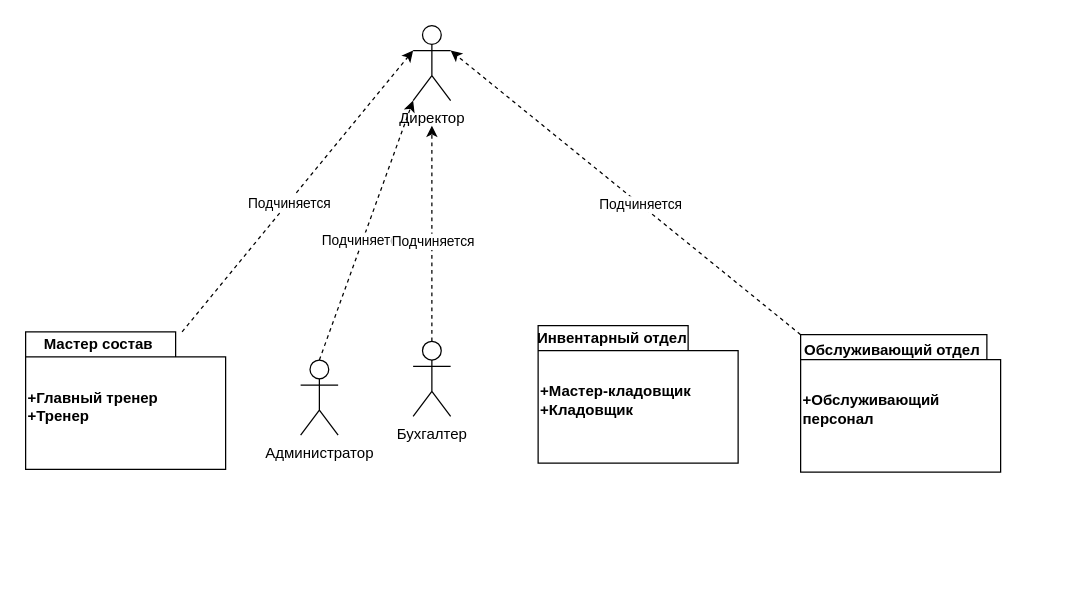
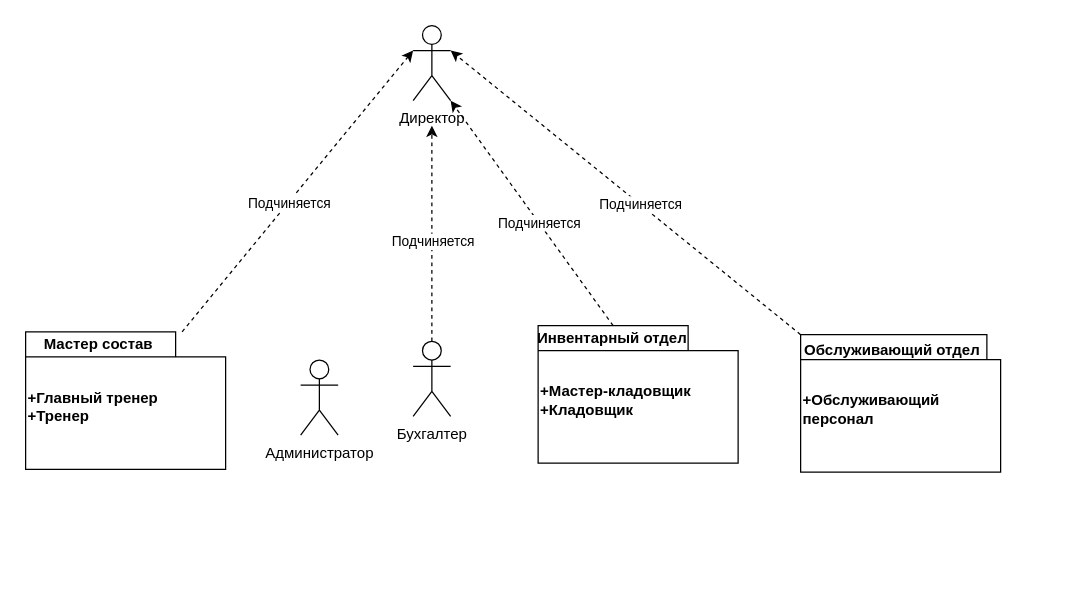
  <mxCell id="0" />
  <mxCell id="1" parent="0" />
  <mxCell id="2" value="Директор" style="shape=umlActor;verticalLabelPosition=bottom;verticalAlign=top;html=1;outlineConnect=0;" parent="1" vertex="1"><mxGeometry x="330" y="20" width="30" height="60" as="geometry" /></mxCell>
  <mxCell id="3" value="" style="group;align=left;" parent="1" vertex="1" connectable="0"><mxGeometry x="20" y="260" width="160" height="115" as="geometry" /></mxCell>
  <mxCell id="4" value="+Главный тренер&lt;br&gt;+Тренер" style="shape=folder;fontStyle=1;spacingTop=10;tabWidth=120;tabHeight=20;tabPosition=left;html=1;whiteSpace=wrap;align=left;" parent="3" vertex="1"><mxGeometry y="5" width="160" height="110" as="geometry" /></mxCell>
  <mxCell id="5" value="Мастер состав" style="text;strokeColor=none;fillColor=none;html=1;fontSize=12;fontStyle=1;verticalAlign=middle;align=center;" parent="3" vertex="1"><mxGeometry x="43" width="30" height="30" as="geometry" /></mxCell>
  <mxCell id="6" value="" style="group" parent="1" vertex="1" connectable="0"><mxGeometry x="430" y="260" width="160" height="110" as="geometry" /></mxCell>
  <mxCell id="7" value="+Мастер-кладовщик&lt;br&gt;+Кладовщик" style="shape=folder;fontStyle=1;spacingTop=10;tabWidth=120;tabHeight=20;tabPosition=left;html=1;whiteSpace=wrap;align=left;" parent="6" vertex="1"><mxGeometry width="160" height="110" as="geometry" /></mxCell>
  <mxCell id="8" value="" style="group" parent="6" vertex="1" connectable="0"><mxGeometry x="53" y="8.002" width="16" height="20" as="geometry" /></mxCell>
  <mxCell id="9" value="" style="group" parent="8" vertex="1" connectable="0"><mxGeometry width="16" height="20" as="geometry" /></mxCell>
  <mxCell id="10" value="Инвентарный отдел" style="text;strokeColor=none;fillColor=none;html=1;fontSize=12;fontStyle=1;verticalAlign=middle;align=center;" parent="9" vertex="1"><mxGeometry x="4.3" y="-0.435" width="3" height="5.217" as="geometry" /></mxCell>
  <mxCell id="11" value="Администратор" style="shape=umlActor;verticalLabelPosition=bottom;verticalAlign=top;html=1;outlineConnect=0;" parent="1" vertex="1"><mxGeometry x="240" y="287.5" width="30" height="60" as="geometry" /></mxCell>
  <mxCell id="12" value="" style="group" parent="1" vertex="1" connectable="0"><mxGeometry x="620" y="240" width="210" height="185.22" as="geometry" /></mxCell>
  <mxCell id="13" value="" style="group" parent="12" vertex="1" connectable="0"><mxGeometry y="24.61" width="210" height="185.22" as="geometry" /></mxCell>
  <mxCell id="14" value="+Обслуживающий персонал" style="shape=folder;fontStyle=1;spacingTop=10;tabWidth=150;tabHeight=20;tabPosition=left;html=1;whiteSpace=wrap;align=left;" parent="13" vertex="1"><mxGeometry x="20" y="2.61" width="160" height="110" as="geometry" /></mxCell>
  <mxCell id="15" value="Обслуживающий отдел" style="text;strokeColor=none;fillColor=none;html=1;fontSize=12;fontStyle=1;verticalAlign=middle;align=center;" parent="13" vertex="1"><mxGeometry x="90.562" y="11.694" width="3.938" height="8.063" as="geometry" /></mxCell>
  <mxCell id="16" style="rounded=0;orthogonalLoop=1;jettySize=auto;html=1;entryX=0;entryY=0.333;entryDx=0;entryDy=0;entryPerimeter=0;dashed=1;" parent="1" source="4" target="2" edge="1"><mxGeometry relative="1" as="geometry" /></mxCell>
  <mxCell id="17" value="Подчиняется&lt;br&gt;" style="edgeLabel;html=1;align=center;verticalAlign=middle;resizable=0;points=[];" parent="16" vertex="1" connectable="0"><mxGeometry x="-0.078" relative="1" as="geometry"><mxPoint as="offset" /></mxGeometry></mxCell>
- <mxCell id="20" style="rounded=0;orthogonalLoop=1;jettySize=auto;html=1;entryX=0;entryY=1;entryDx=0;entryDy=0;entryPerimeter=0;dashed=1;exitX=0.5;exitY=0;exitDx=0;exitDy=0;exitPerimeter=0;" parent="1" source="11" target="2" edge="1"><mxGeometry relative="1" as="geometry"><mxPoint x="165" y="285" as="sourcePoint" /><mxPoint x="350" y="60" as="targetPoint" /></mxGeometry></mxCell>
- <mxCell id="21" value="Подчиняется&lt;br&gt;" style="edgeLabel;html=1;align=center;verticalAlign=middle;resizable=0;points=[];" parent="20" vertex="1" connectable="0"><mxGeometry x="-0.078" relative="1" as="geometry"><mxPoint as="offset" /></mxGeometry></mxCell>
+ <mxCell id="18" style="rounded=0;orthogonalLoop=1;jettySize=auto;html=1;entryX=1;entryY=1;entryDx=0;entryDy=0;entryPerimeter=0;dashed=1;exitX=0;exitY=0;exitDx=60;exitDy=0;exitPerimeter=0;" parent="1" source="7" target="2" edge="1"><mxGeometry relative="1" as="geometry"><mxPoint x="155" y="275" as="sourcePoint" /><mxPoint x="340" y="50" as="targetPoint" /></mxGeometry></mxCell>
+ <mxCell id="19" value="Подчиняется&lt;br&gt;" style="edgeLabel;html=1;align=center;verticalAlign=middle;resizable=0;points=[];" parent="18" vertex="1" connectable="0"><mxGeometry x="-0.078" relative="1" as="geometry"><mxPoint as="offset" /></mxGeometry></mxCell>
  <mxCell id="22" style="rounded=0;orthogonalLoop=1;jettySize=auto;html=1;entryX=1;entryY=0.333;entryDx=0;entryDy=0;entryPerimeter=0;dashed=1;exitX=0;exitY=0;exitDx=0;exitDy=0;exitPerimeter=0;" parent="1" source="14" target="2" edge="1"><mxGeometry relative="1" as="geometry"><mxPoint x="175" y="295" as="sourcePoint" /><mxPoint x="360" y="70" as="targetPoint" /></mxGeometry></mxCell>
  <mxCell id="23" value="Подчиняется&lt;br&gt;" style="edgeLabel;html=1;align=center;verticalAlign=middle;resizable=0;points=[];" parent="22" vertex="1" connectable="0"><mxGeometry x="-0.078" relative="1" as="geometry"><mxPoint as="offset" /></mxGeometry></mxCell>
  <mxCell id="24" value="Бухгалтер" style="shape=umlActor;verticalLabelPosition=bottom;verticalAlign=top;html=1;outlineConnect=0;" parent="1" vertex="1"><mxGeometry x="330" y="272.5" width="30" height="60" as="geometry" /></mxCell>
  <mxCell id="25" style="rounded=0;orthogonalLoop=1;jettySize=auto;html=1;dashed=1;exitX=0.5;exitY=0;exitDx=0;exitDy=0;exitPerimeter=0;" parent="1" source="24" edge="1"><mxGeometry relative="1" as="geometry"><mxPoint x="265" y="298" as="sourcePoint" /><mxPoint x="345" y="100" as="targetPoint" /></mxGeometry></mxCell>
  <mxCell id="26" value="Подчиняется&lt;br&gt;" style="edgeLabel;html=1;align=center;verticalAlign=middle;resizable=0;points=[];" parent="25" vertex="1" connectable="0"><mxGeometry x="-0.078" relative="1" as="geometry"><mxPoint as="offset" /></mxGeometry></mxCell>
